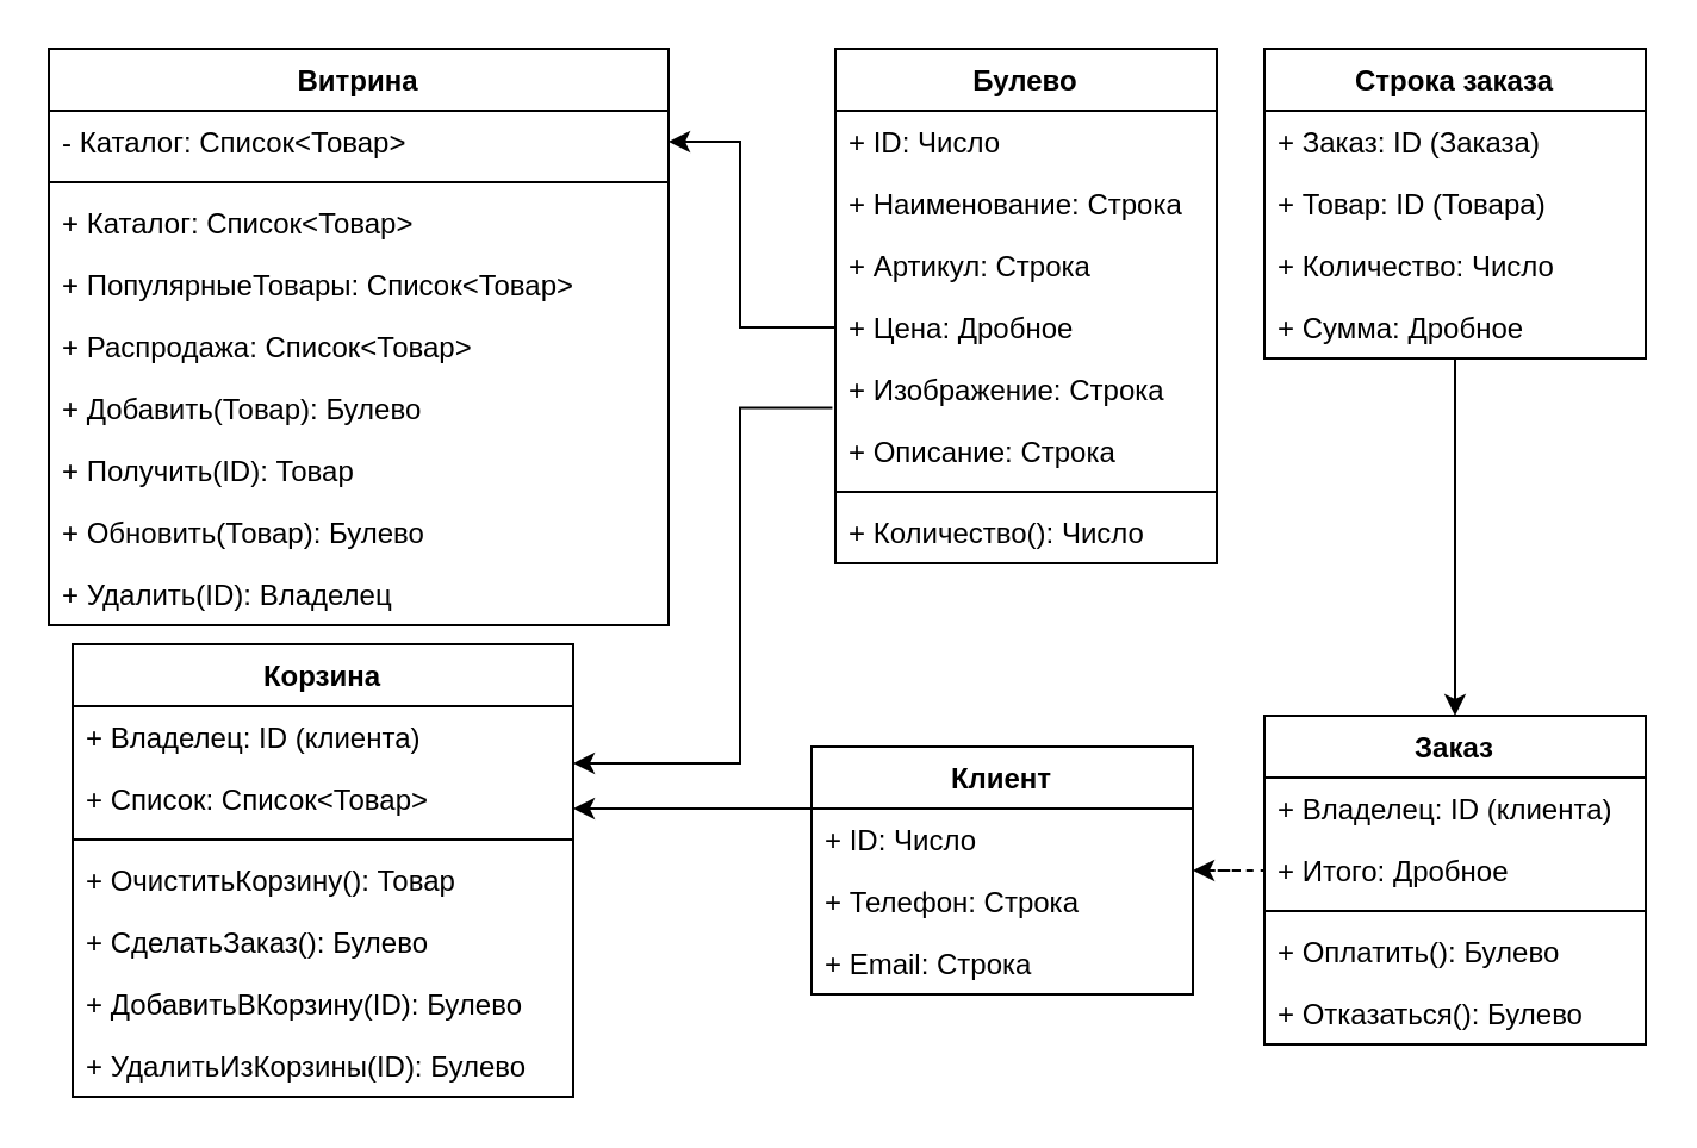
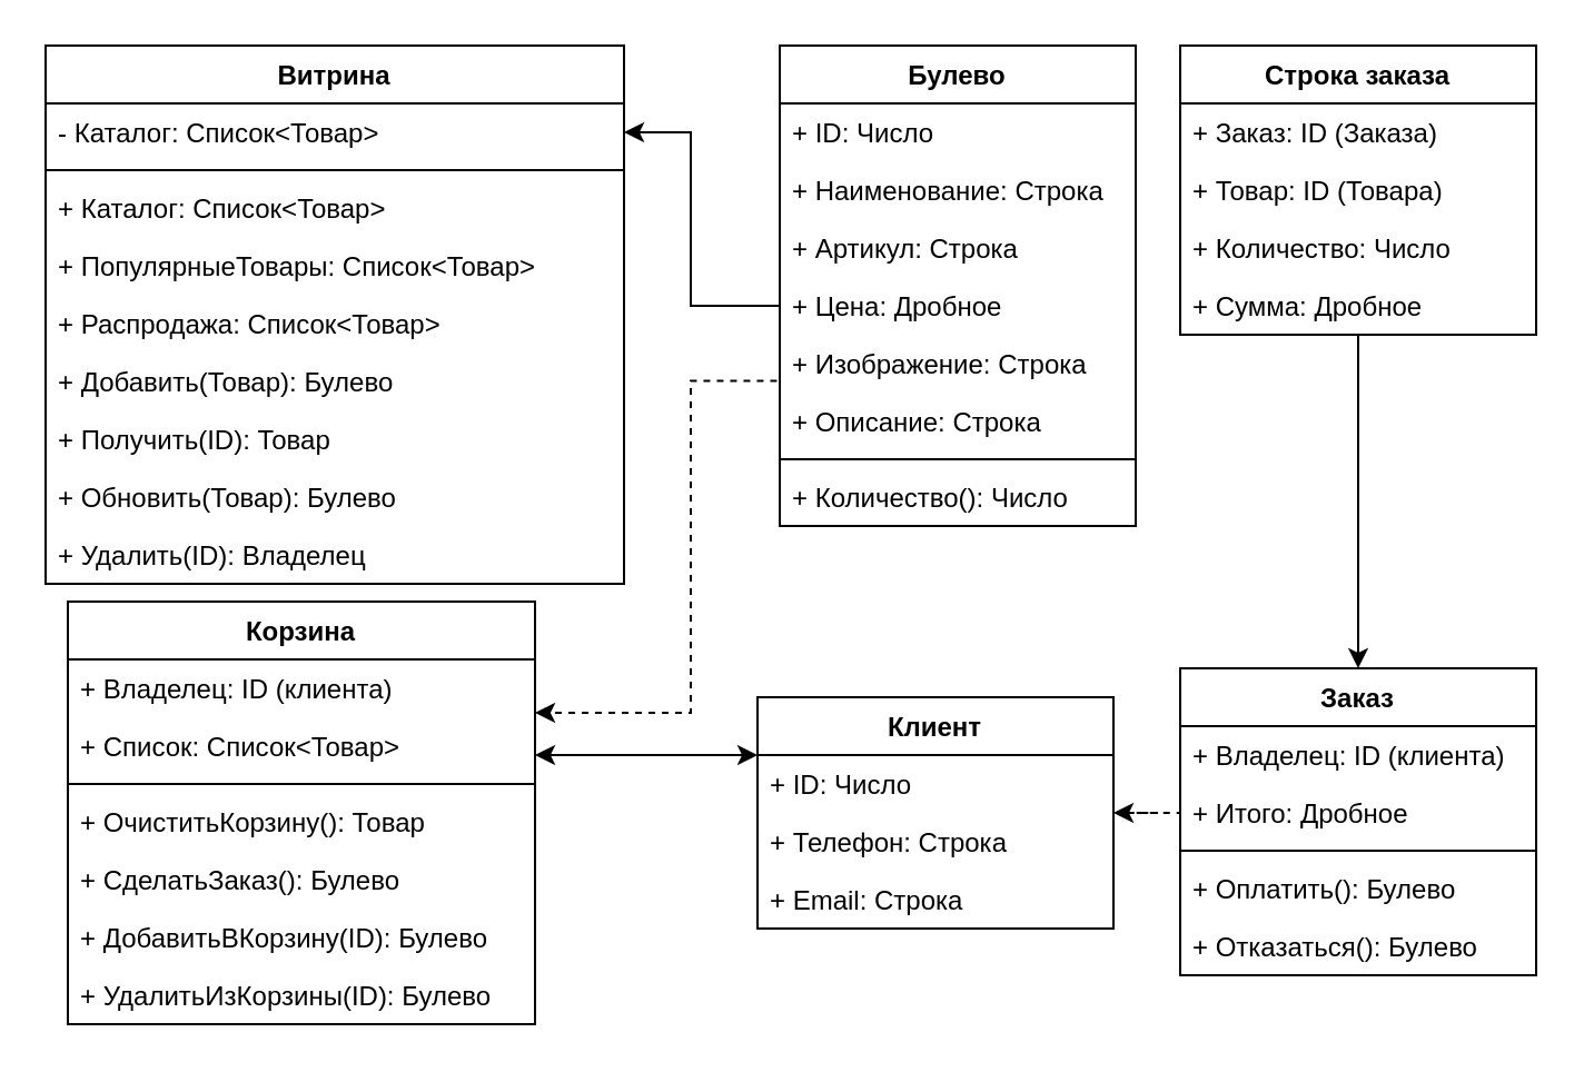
  <mxCell id="0" />
  <mxCell id="1" parent="0" />
  <mxCell id="2" value="Витрина" style="swimlane;fontStyle=1;align=center;verticalAlign=top;childLayout=stackLayout;horizontal=1;startSize=26;horizontalStack=0;resizeParent=1;resizeParentMax=0;resizeLast=0;collapsible=1;marginBottom=0;" vertex="1" parent="1"><mxGeometry x="20" y="20" width="260" height="242" as="geometry" /></mxCell>
  <mxCell id="3" value="- Каталог: Список&lt;Товар&gt;" style="text;strokeColor=none;fillColor=none;align=left;verticalAlign=top;spacingLeft=4;spacingRight=4;overflow=hidden;rotatable=0;points=[[0,0.5],[1,0.5]];portConstraint=eastwest;" vertex="1" parent="2"><mxGeometry y="26" width="260" height="26" as="geometry" /></mxCell>
  <mxCell id="4" value="" style="line;strokeWidth=1;fillColor=none;align=left;verticalAlign=middle;spacingTop=-1;spacingLeft=3;spacingRight=3;rotatable=0;labelPosition=right;points=[];portConstraint=eastwest;" vertex="1" parent="2"><mxGeometry y="52" width="260" height="8" as="geometry" /></mxCell>
  <mxCell id="5" value="+ Каталог: Список&lt;Товар&gt;" style="text;strokeColor=none;fillColor=none;align=left;verticalAlign=top;spacingLeft=4;spacingRight=4;overflow=hidden;rotatable=0;points=[[0,0.5],[1,0.5]];portConstraint=eastwest;" vertex="1" parent="2"><mxGeometry y="60" width="260" height="26" as="geometry" /></mxCell>
  <mxCell id="6" value="+ ПопулярныеТовары: Список&lt;Товар&gt;" style="text;strokeColor=none;fillColor=none;align=left;verticalAlign=top;spacingLeft=4;spacingRight=4;overflow=hidden;rotatable=0;points=[[0,0.5],[1,0.5]];portConstraint=eastwest;" vertex="1" parent="2"><mxGeometry y="86" width="260" height="26" as="geometry" /></mxCell>
  <mxCell id="7" value="+ Распродажа: Список&lt;Товар&gt;" style="text;strokeColor=none;fillColor=none;align=left;verticalAlign=top;spacingLeft=4;spacingRight=4;overflow=hidden;rotatable=0;points=[[0,0.5],[1,0.5]];portConstraint=eastwest;" vertex="1" parent="2"><mxGeometry y="112" width="260" height="26" as="geometry" /></mxCell>
  <mxCell id="8" value="+ Добавить(Товар): Булево" style="text;strokeColor=none;fillColor=none;align=left;verticalAlign=top;spacingLeft=4;spacingRight=4;overflow=hidden;rotatable=0;points=[[0,0.5],[1,0.5]];portConstraint=eastwest;" vertex="1" parent="2"><mxGeometry y="138" width="260" height="26" as="geometry" /></mxCell>
  <mxCell id="9" value="+ Получить(ID): Товар" style="text;strokeColor=none;fillColor=none;align=left;verticalAlign=top;spacingLeft=4;spacingRight=4;overflow=hidden;rotatable=0;points=[[0,0.5],[1,0.5]];portConstraint=eastwest;" vertex="1" parent="2"><mxGeometry y="164" width="260" height="26" as="geometry" /></mxCell>
  <mxCell id="10" value="+ Обновить(Товар): Булево" style="text;strokeColor=none;fillColor=none;align=left;verticalAlign=top;spacingLeft=4;spacingRight=4;overflow=hidden;rotatable=0;points=[[0,0.5],[1,0.5]];portConstraint=eastwest;" vertex="1" parent="2"><mxGeometry y="190" width="260" height="26" as="geometry" /></mxCell>
  <mxCell id="11" value="+ Удалить(ID): Владелец" style="text;strokeColor=none;fillColor=none;align=left;verticalAlign=top;spacingLeft=4;spacingRight=4;overflow=hidden;rotatable=0;points=[[0,0.5],[1,0.5]];portConstraint=eastwest;" vertex="1" parent="2"><mxGeometry y="216" width="260" height="26" as="geometry" /></mxCell>
  <mxCell id="12" style="edgeStyle=orthogonalEdgeStyle;rounded=0;orthogonalLoop=1;jettySize=auto;html=1;entryX=1;entryY=0.5;entryDx=0;entryDy=0;" edge="1" parent="1" source="28" target="3"><mxGeometry relative="1" as="geometry"><Array as="points"><mxPoint x="310" y="137" /><mxPoint x="310" y="59" /></Array></mxGeometry></mxCell>
- <mxCell id="13" style="edgeStyle=orthogonalEdgeStyle;rounded=0;orthogonalLoop=1;jettySize=auto;html=1;entryX=0;entryY=0.25;entryDx=0;entryDy=0;startArrow=classic;startFill=1;endArrow=none;" edge="1" parent="1" source="16" target="39"><mxGeometry relative="1" as="geometry"><Array as="points"><mxPoint x="280" y="339" /><mxPoint x="280" y="339" /></Array></mxGeometry></mxCell>
- <mxCell id="14" style="edgeStyle=orthogonalEdgeStyle;rounded=0;orthogonalLoop=1;jettySize=auto;html=1;exitX=-0.008;exitY=0.797;exitDx=0;exitDy=0;exitPerimeter=0;" edge="1" parent="1" source="29" target="16"><mxGeometry relative="1" as="geometry"><mxPoint x="310" y="430" as="targetPoint" /><Array as="points"><mxPoint x="310" y="171" /><mxPoint x="310" y="320" /></Array></mxGeometry></mxCell>
+ <mxCell id="13" style="edgeStyle=orthogonalEdgeStyle;rounded=0;orthogonalLoop=1;jettySize=auto;html=1;entryX=0;entryY=0.25;entryDx=0;entryDy=0;startArrow=classic;startFill=1;" edge="1" parent="1" source="16" target="39"><mxGeometry relative="1" as="geometry"><Array as="points"><mxPoint x="280" y="339" /><mxPoint x="280" y="339" /></Array></mxGeometry></mxCell>
+ <mxCell id="14" style="edgeStyle=orthogonalEdgeStyle;rounded=0;orthogonalLoop=1;jettySize=auto;html=1;exitX=-0.008;exitY=0.797;exitDx=0;exitDy=0;exitPerimeter=0;dashed=1;" edge="1" parent="1" source="29" target="16"><mxGeometry relative="1" as="geometry"><mxPoint x="310" y="430" as="targetPoint" /><Array as="points"><mxPoint x="310" y="171" /><mxPoint x="310" y="320" /></Array></mxGeometry></mxCell>
  <mxCell id="15" style="edgeStyle=orthogonalEdgeStyle;rounded=0;orthogonalLoop=1;jettySize=auto;html=1;entryX=0;entryY=0.5;entryDx=0;entryDy=0;startArrow=classic;startFill=1;endArrow=none;endFill=0;dashed=1;" edge="1" parent="1" source="39" target="45"><mxGeometry relative="1" as="geometry" /></mxCell>
  <mxCell id="16" value="Корзина" style="swimlane;fontStyle=1;childLayout=stackLayout;horizontal=1;startSize=26;fillColor=none;horizontalStack=0;resizeParent=1;resizeParentMax=0;resizeLast=0;collapsible=1;marginBottom=0;" vertex="1" parent="1"><mxGeometry x="30" y="270" width="210" height="190" as="geometry" /></mxCell>
  <mxCell id="17" value="+ Владелец: ID (клиента)" style="text;strokeColor=none;fillColor=none;align=left;verticalAlign=top;spacingLeft=4;spacingRight=4;overflow=hidden;rotatable=0;points=[[0,0.5],[1,0.5]];portConstraint=eastwest;" vertex="1" parent="16"><mxGeometry y="26" width="210" height="26" as="geometry" /></mxCell>
  <mxCell id="18" value="+ Список: Список&lt;Товар&gt;" style="text;strokeColor=none;fillColor=none;align=left;verticalAlign=top;spacingLeft=4;spacingRight=4;overflow=hidden;rotatable=0;points=[[0,0.5],[1,0.5]];portConstraint=eastwest;" vertex="1" parent="16"><mxGeometry y="52" width="210" height="26" as="geometry" /></mxCell>
  <mxCell id="19" value="" style="line;strokeWidth=1;fillColor=none;align=left;verticalAlign=middle;spacingTop=-1;spacingLeft=3;spacingRight=3;rotatable=0;labelPosition=right;points=[];portConstraint=eastwest;" vertex="1" parent="16"><mxGeometry y="78" width="210" height="8" as="geometry" /></mxCell>
  <mxCell id="20" value="+ ОчиститьКорзину(): Товар" style="text;strokeColor=none;fillColor=none;align=left;verticalAlign=top;spacingLeft=4;spacingRight=4;overflow=hidden;rotatable=0;points=[[0,0.5],[1,0.5]];portConstraint=eastwest;" vertex="1" parent="16"><mxGeometry y="86" width="210" height="26" as="geometry" /></mxCell>
  <mxCell id="21" value="+ СделатьЗаказ(): Булево" style="text;strokeColor=none;fillColor=none;align=left;verticalAlign=top;spacingLeft=4;spacingRight=4;overflow=hidden;rotatable=0;points=[[0,0.5],[1,0.5]];portConstraint=eastwest;" vertex="1" parent="16"><mxGeometry y="112" width="210" height="26" as="geometry" /></mxCell>
  <mxCell id="22" value="+ ДобавитьВКорзину(ID): Булево" style="text;strokeColor=none;fillColor=none;align=left;verticalAlign=top;spacingLeft=4;spacingRight=4;overflow=hidden;rotatable=0;points=[[0,0.5],[1,0.5]];portConstraint=eastwest;" vertex="1" parent="16"><mxGeometry y="138" width="210" height="26" as="geometry" /></mxCell>
  <mxCell id="23" value="+ УдалитьИзКорзины(ID): Булево" style="text;strokeColor=none;fillColor=none;align=left;verticalAlign=top;spacingLeft=4;spacingRight=4;overflow=hidden;rotatable=0;points=[[0,0.5],[1,0.5]];portConstraint=eastwest;" vertex="1" parent="16"><mxGeometry y="164" width="210" height="26" as="geometry" /></mxCell>
  <mxCell id="24" value="Булево" style="swimlane;fontStyle=1;align=center;verticalAlign=top;childLayout=stackLayout;horizontal=1;startSize=26;horizontalStack=0;resizeParent=1;resizeParentMax=0;resizeLast=0;collapsible=1;marginBottom=0;" vertex="1" parent="1"><mxGeometry x="350" y="20" width="160" height="216" as="geometry" /></mxCell>
  <mxCell id="25" value="+ ID: Число" style="text;strokeColor=none;fillColor=none;align=left;verticalAlign=top;spacingLeft=4;spacingRight=4;overflow=hidden;rotatable=0;points=[[0,0.5],[1,0.5]];portConstraint=eastwest;" vertex="1" parent="24"><mxGeometry y="26" width="160" height="26" as="geometry" /></mxCell>
  <mxCell id="26" value="+ Наименование: Строка" style="text;strokeColor=none;fillColor=none;align=left;verticalAlign=top;spacingLeft=4;spacingRight=4;overflow=hidden;rotatable=0;points=[[0,0.5],[1,0.5]];portConstraint=eastwest;" vertex="1" parent="24"><mxGeometry y="52" width="160" height="26" as="geometry" /></mxCell>
  <mxCell id="27" value="+ Артикул: Строка" style="text;strokeColor=none;fillColor=none;align=left;verticalAlign=top;spacingLeft=4;spacingRight=4;overflow=hidden;rotatable=0;points=[[0,0.5],[1,0.5]];portConstraint=eastwest;" vertex="1" parent="24"><mxGeometry y="78" width="160" height="26" as="geometry" /></mxCell>
  <mxCell id="28" value="+ Цена: Дробное" style="text;strokeColor=none;fillColor=none;align=left;verticalAlign=top;spacingLeft=4;spacingRight=4;overflow=hidden;rotatable=0;points=[[0,0.5],[1,0.5]];portConstraint=eastwest;" vertex="1" parent="24"><mxGeometry y="104" width="160" height="26" as="geometry" /></mxCell>
  <mxCell id="29" value="+ Изображение: Строка" style="text;strokeColor=none;fillColor=none;align=left;verticalAlign=top;spacingLeft=4;spacingRight=4;overflow=hidden;rotatable=0;points=[[0,0.5],[1,0.5]];portConstraint=eastwest;" vertex="1" parent="24"><mxGeometry y="130" width="160" height="26" as="geometry" /></mxCell>
  <mxCell id="30" value="+ Описание: Строка" style="text;strokeColor=none;fillColor=none;align=left;verticalAlign=top;spacingLeft=4;spacingRight=4;overflow=hidden;rotatable=0;points=[[0,0.5],[1,0.5]];portConstraint=eastwest;" vertex="1" parent="24"><mxGeometry y="156" width="160" height="26" as="geometry" /></mxCell>
  <mxCell id="31" value="" style="line;strokeWidth=1;fillColor=none;align=left;verticalAlign=middle;spacingTop=-1;spacingLeft=3;spacingRight=3;rotatable=0;labelPosition=right;points=[];portConstraint=eastwest;" vertex="1" parent="24"><mxGeometry y="182" width="160" height="8" as="geometry" /></mxCell>
  <mxCell id="32" value="+ Количество(): Число" style="text;strokeColor=none;fillColor=none;align=left;verticalAlign=top;spacingLeft=4;spacingRight=4;overflow=hidden;rotatable=0;points=[[0,0.5],[1,0.5]];portConstraint=eastwest;" vertex="1" parent="24"><mxGeometry y="190" width="160" height="26" as="geometry" /></mxCell>
  <mxCell id="33" style="edgeStyle=orthogonalEdgeStyle;rounded=0;orthogonalLoop=1;jettySize=auto;html=1;entryX=0.5;entryY=0;entryDx=0;entryDy=0;startArrow=none;startFill=0;endArrow=classic;endFill=1;" edge="1" parent="1" source="34" target="43"><mxGeometry relative="1" as="geometry" /></mxCell>
  <mxCell id="34" value="Строка заказа" style="swimlane;fontStyle=1;align=center;verticalAlign=top;childLayout=stackLayout;horizontal=1;startSize=26;horizontalStack=0;resizeParent=1;resizeParentMax=0;resizeLast=0;collapsible=1;marginBottom=0;" vertex="1" parent="1"><mxGeometry x="530" y="20" width="160" height="130" as="geometry" /></mxCell>
  <mxCell id="35" value="+ Заказ: ID (Заказа)" style="text;strokeColor=none;fillColor=none;align=left;verticalAlign=top;spacingLeft=4;spacingRight=4;overflow=hidden;rotatable=0;points=[[0,0.5],[1,0.5]];portConstraint=eastwest;" vertex="1" parent="34"><mxGeometry y="26" width="160" height="26" as="geometry" /></mxCell>
  <mxCell id="36" value="+ Товар: ID (Товара)" style="text;strokeColor=none;fillColor=none;align=left;verticalAlign=top;spacingLeft=4;spacingRight=4;overflow=hidden;rotatable=0;points=[[0,0.5],[1,0.5]];portConstraint=eastwest;" vertex="1" parent="34"><mxGeometry y="52" width="160" height="26" as="geometry" /></mxCell>
  <mxCell id="37" value="+ Количество: Число" style="text;strokeColor=none;fillColor=none;align=left;verticalAlign=top;spacingLeft=4;spacingRight=4;overflow=hidden;rotatable=0;points=[[0,0.5],[1,0.5]];portConstraint=eastwest;" vertex="1" parent="34"><mxGeometry y="78" width="160" height="26" as="geometry" /></mxCell>
  <mxCell id="38" value="+ Сумма: Дробное" style="text;strokeColor=none;fillColor=none;align=left;verticalAlign=top;spacingLeft=4;spacingRight=4;overflow=hidden;rotatable=0;points=[[0,0.5],[1,0.5]];portConstraint=eastwest;" vertex="1" parent="34"><mxGeometry y="104" width="160" height="26" as="geometry" /></mxCell>
  <mxCell id="39" value="Клиент" style="swimlane;fontStyle=1;childLayout=stackLayout;horizontal=1;startSize=26;fillColor=none;horizontalStack=0;resizeParent=1;resizeParentMax=0;resizeLast=0;collapsible=1;marginBottom=0;" vertex="1" parent="1"><mxGeometry x="340" y="313" width="160" height="104" as="geometry" /></mxCell>
  <mxCell id="40" value="+ ID: Число" style="text;strokeColor=none;fillColor=none;align=left;verticalAlign=top;spacingLeft=4;spacingRight=4;overflow=hidden;rotatable=0;points=[[0,0.5],[1,0.5]];portConstraint=eastwest;" vertex="1" parent="39"><mxGeometry y="26" width="160" height="26" as="geometry" /></mxCell>
  <mxCell id="41" value="+ Телефон: Строка" style="text;strokeColor=none;fillColor=none;align=left;verticalAlign=top;spacingLeft=4;spacingRight=4;overflow=hidden;rotatable=0;points=[[0,0.5],[1,0.5]];portConstraint=eastwest;" vertex="1" parent="39"><mxGeometry y="52" width="160" height="26" as="geometry" /></mxCell>
  <mxCell id="42" value="+ Email: Строка" style="text;strokeColor=none;fillColor=none;align=left;verticalAlign=top;spacingLeft=4;spacingRight=4;overflow=hidden;rotatable=0;points=[[0,0.5],[1,0.5]];portConstraint=eastwest;" vertex="1" parent="39"><mxGeometry y="78" width="160" height="26" as="geometry" /></mxCell>
  <mxCell id="43" value="Заказ" style="swimlane;fontStyle=1;childLayout=stackLayout;horizontal=1;startSize=26;fillColor=none;horizontalStack=0;resizeParent=1;resizeParentMax=0;resizeLast=0;collapsible=1;marginBottom=0;" vertex="1" parent="1"><mxGeometry x="530" y="300" width="160" height="138" as="geometry" /></mxCell>
  <mxCell id="44" value="+ Владелец: ID (клиента)&#10;" style="text;strokeColor=none;fillColor=none;align=left;verticalAlign=top;spacingLeft=4;spacingRight=4;overflow=hidden;rotatable=0;points=[[0,0.5],[1,0.5]];portConstraint=eastwest;" vertex="1" parent="43"><mxGeometry y="26" width="160" height="26" as="geometry" /></mxCell>
  <mxCell id="45" value="+ Итого: Дробное" style="text;strokeColor=none;fillColor=none;align=left;verticalAlign=top;spacingLeft=4;spacingRight=4;overflow=hidden;rotatable=0;points=[[0,0.5],[1,0.5]];portConstraint=eastwest;" vertex="1" parent="43"><mxGeometry y="52" width="160" height="26" as="geometry" /></mxCell>
  <mxCell id="46" value="" style="line;strokeWidth=1;fillColor=none;align=left;verticalAlign=middle;spacingTop=-1;spacingLeft=3;spacingRight=3;rotatable=0;labelPosition=right;points=[];portConstraint=eastwest;" vertex="1" parent="43"><mxGeometry y="78" width="160" height="8" as="geometry" /></mxCell>
  <mxCell id="47" value="+ Оплатить(): Булево" style="text;strokeColor=none;fillColor=none;align=left;verticalAlign=top;spacingLeft=4;spacingRight=4;overflow=hidden;rotatable=0;points=[[0,0.5],[1,0.5]];portConstraint=eastwest;" vertex="1" parent="43"><mxGeometry y="86" width="160" height="26" as="geometry" /></mxCell>
  <mxCell id="48" value="+ Отказаться(): Булево" style="text;strokeColor=none;fillColor=none;align=left;verticalAlign=top;spacingLeft=4;spacingRight=4;overflow=hidden;rotatable=0;points=[[0,0.5],[1,0.5]];portConstraint=eastwest;" vertex="1" parent="43"><mxGeometry y="112" width="160" height="26" as="geometry" /></mxCell>
